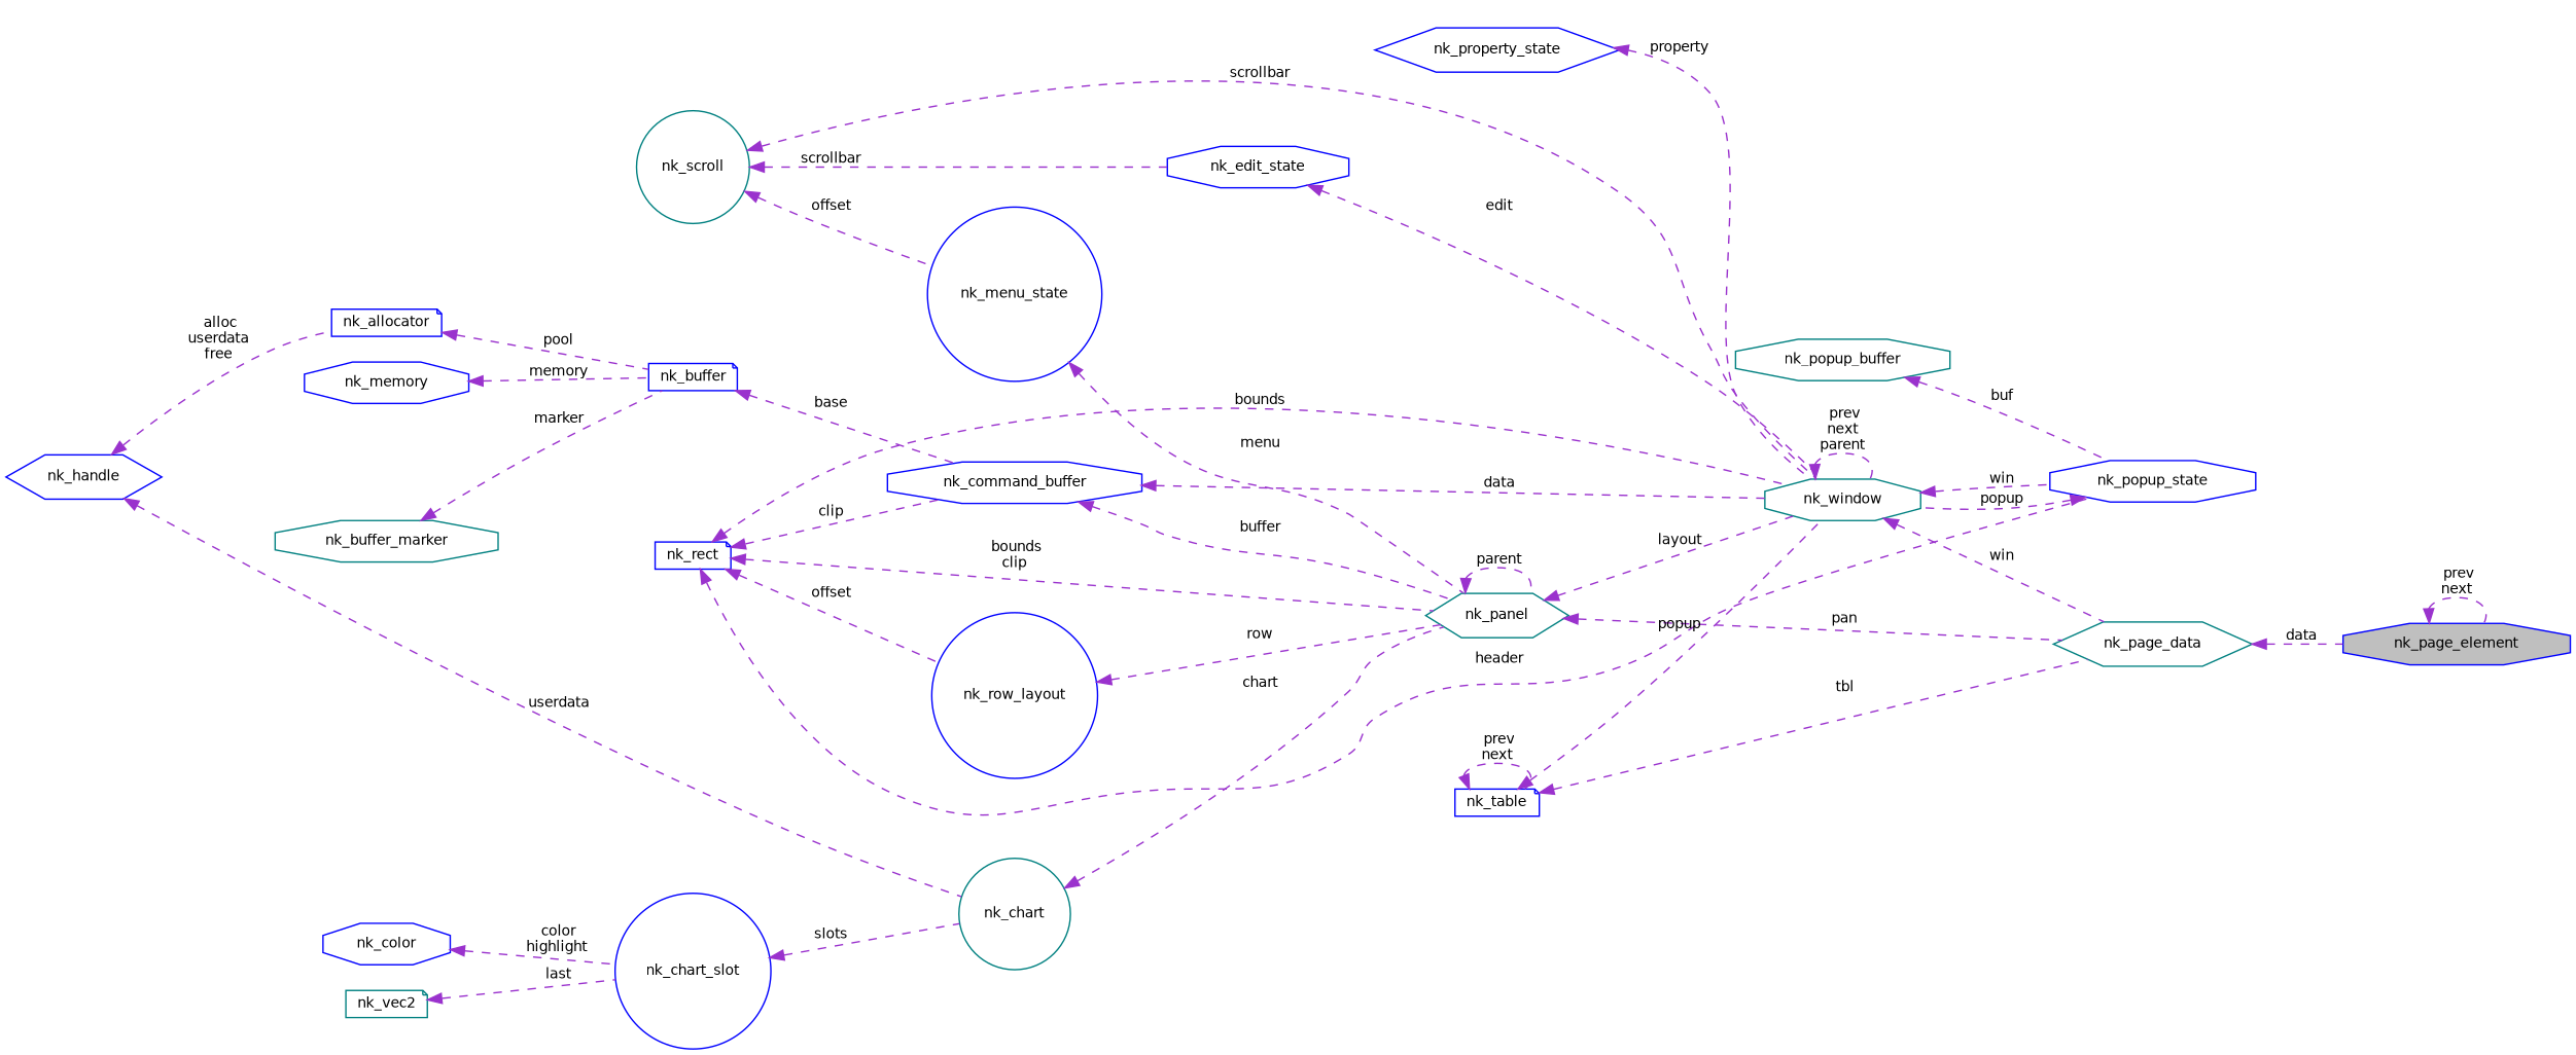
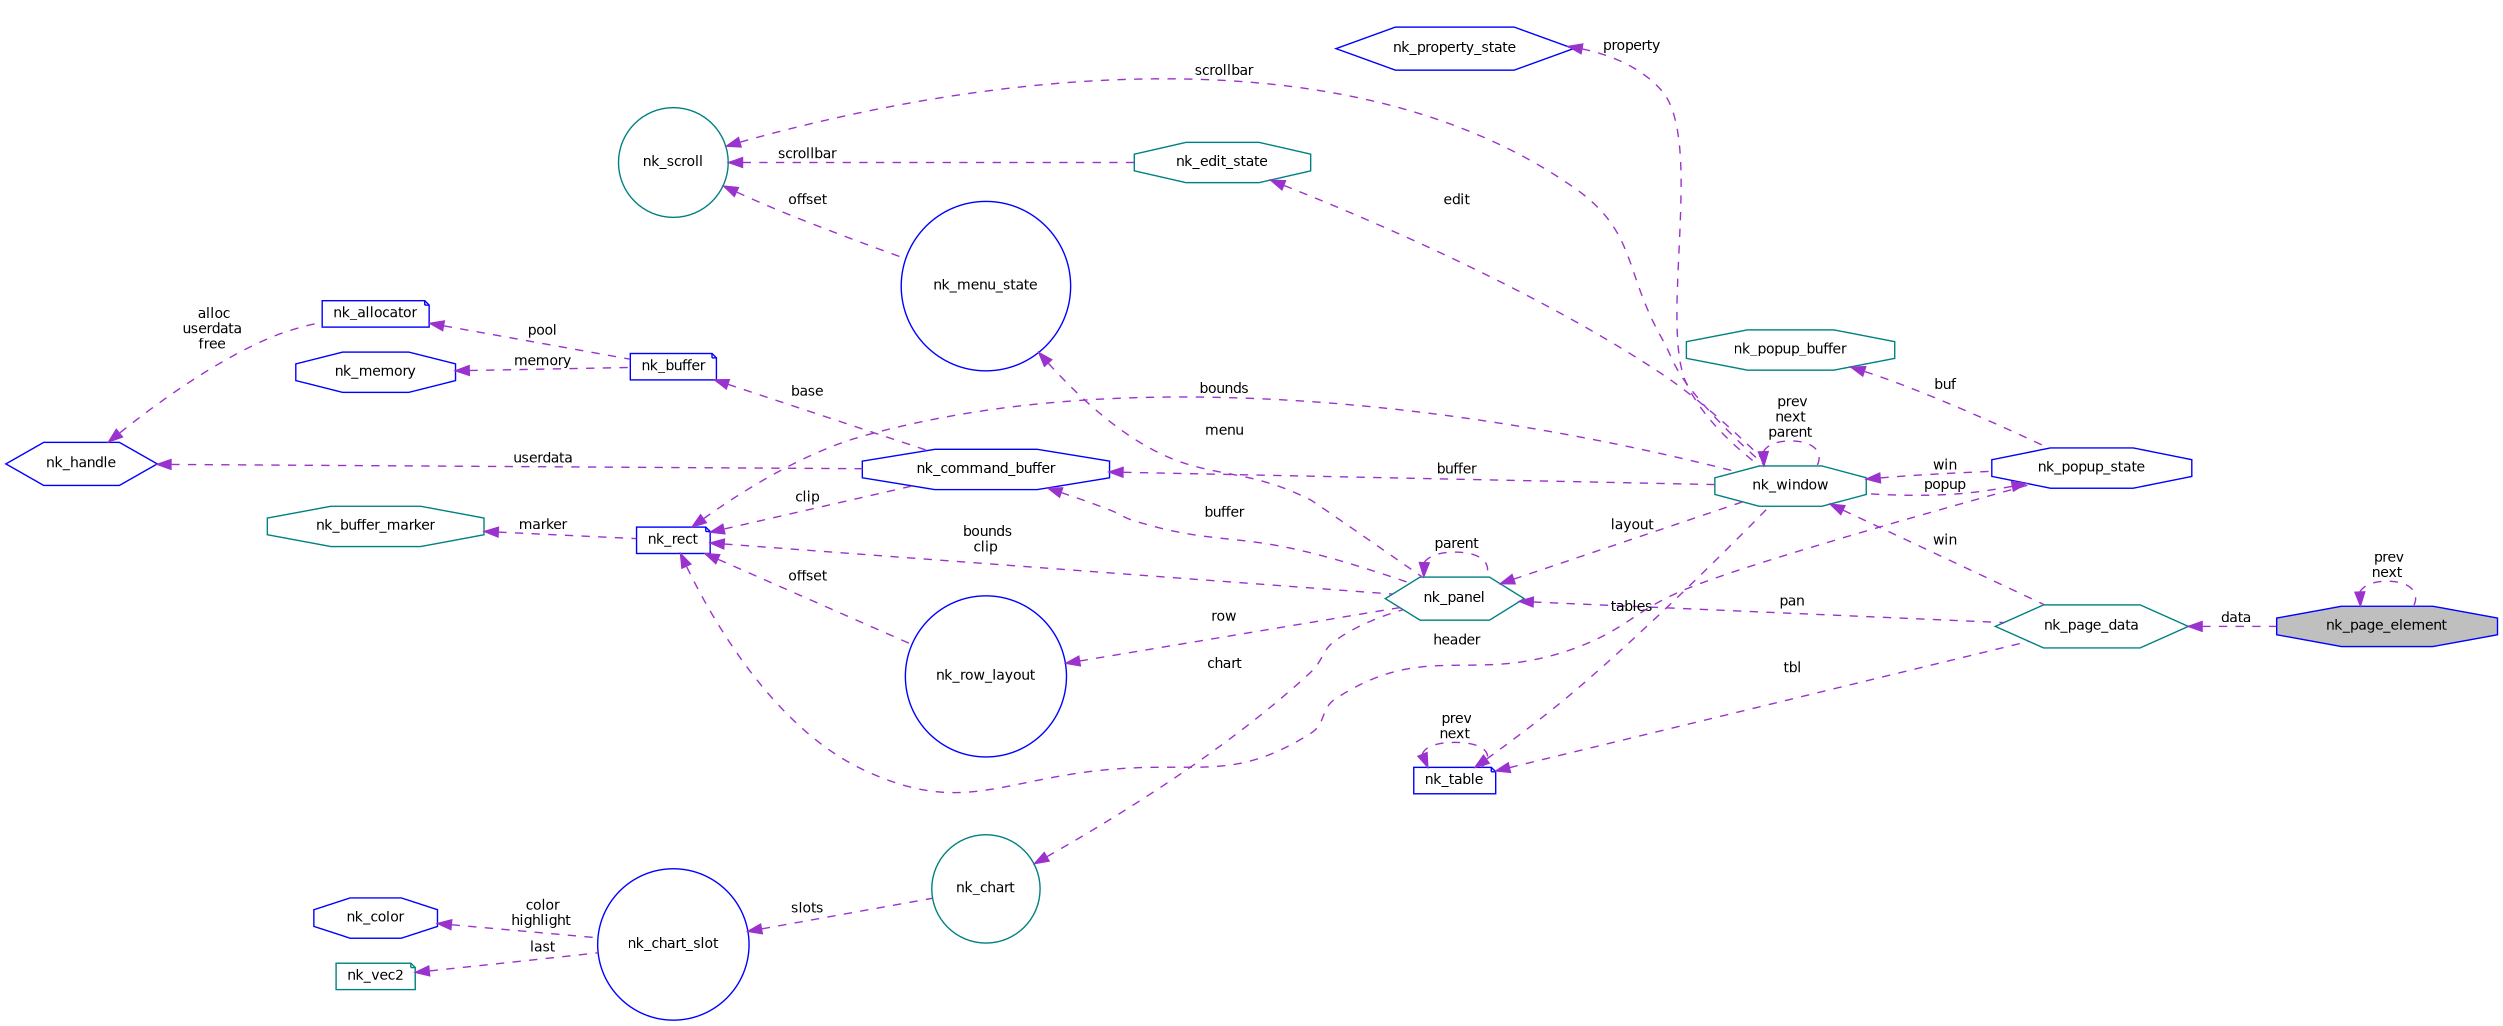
  digraph {
    rankdir=LR
    node [color=blue fillcolor=white fontname=Helvetica fontsize=10 shape=octagon style=filled]
    edge [color=darkorchid3 dir=back fontname=Helvetica fontsize=10 labelfontname=Helvetica labelfontsize=10 style=dashed]
    n1 [fillcolor=grey75 fontcolor=black height=0.2 label=nk_page_element width=0.4]
    n2 [color=teal height=0.2 label=nk_page_data shape=hexagon width=0.4]
    n3 [color=teal height=0.2 label=nk_window width=0.4]
    n4 [height=0.2 label=nk_popup_state width=0.4]
    n5 [height=0.2 label=nk_command_buffer width=0.4]
    n6 [color=teal height=0.2 label=nk_panel shape=hexagon width=0.4]
    n7 [height=0.2 label=nk_rect shape=note width=0.4]
    n8 [height=0.2 label=nk_row_layout shape=circle width=0.4]
    n9 [height=0.2 label=nk_buffer shape=note width=0.4]
    n10 [height=0.2 label=nk_allocator shape=note width=0.4]
    n11 [height=0.2 label=nk_handle shape=hexagon width=0.4]
    n12 [color=teal height=0.2 label=nk_buffer_marker width=0.4]
    n13 [height=0.2 label=nk_memory width=0.4]
    n14 [color=teal height=0.2 label=nk_scroll shape=circle width=0.4]
    n15 [height=0.2 label=nk_menu_state shape=circle width=0.4]
-   n16 [height=0.2 label=nk_edit_state width=0.4]
+   n16 [color=teal height=0.2 label=nk_edit_state width=0.4]
    n17 [height=0.2 label=nk_property_state shape=hexagon width=0.4]
    n18 [color=teal height=0.2 label=nk_chart shape=circle width=0.4]
    n19 [height=0.2 label=nk_chart_slot shape=circle width=0.4]
    n20 [height=0.2 label=nk_color width=0.4]
    n21 [color=teal height=0.2 label=nk_vec2 shape=note width=0.4]
    n22 [height=0.2 label=nk_table shape=note width=0.4]
    n23 [color=teal height=0.2 label=nk_popup_buffer width=0.4]
    n1 -> n1 [label=" prev\nnext"]
    n2 -> n1 [label=" data"]
    n3 -> n2 [label=" win"]
    n3 -> n3 [label=" prev\nnext\nparent"]
    n3 -> n4 [label=" win"]
    n4 -> n3 [label=" popup"]
-   n5 -> n3 [label=" data"]
+   n5 -> n3 [label=" buffer"]
    n5 -> n6 [label=" buffer"]
    n6 -> n2 [label=" pan"]
    n6 -> n3 [label=" layout"]
    n6 -> n6 [label=" parent"]
    n7 -> n3 [label=" bounds"]
    n7 -> n4 [label=" header"]
    n7 -> n5 [label=" clip"]
    n7 -> n6 [label=" bounds\nclip"]
    n7 -> n8 [label=" offset"]
    n8 -> n6 [label=" row"]
    n9 -> n5 [label=" base"]
    n10 -> n9 [label=" pool"]
-   n11 -> n18 [label=" userdata"]
+   n11 -> n5 [label=" userdata"]
    n11 -> n10 [label=" alloc\nuserdata\nfree"]
-   n12 -> n9 [label=" marker"]
+   n12 -> n7 [label=" marker"]
    n13 -> n9 [label=" memory"]
    n14 -> n3 [label=" scrollbar"]
    n14 -> n15 [label=" offset"]
    n14 -> n16 [label=" scrollbar"]
    n15 -> n6 [label=" menu"]
    n16 -> n3 [label=" edit"]
    n17 -> n3 [label=" property"]
    n18 -> n6 [label=" chart"]
    n19 -> n18 [label=" slots"]
    n20 -> n19 [label=" color\nhighlight"]
    n21 -> n19 [label=" last"]
    n22 -> n2 [label=" tbl"]
-   n22 -> n3 [label=" popup"]
+   n22 -> n3 [label=" tables"]
    n22 -> n22 [label=" prev\nnext"]
    n23 -> n4 [label=" buf"]
  }
